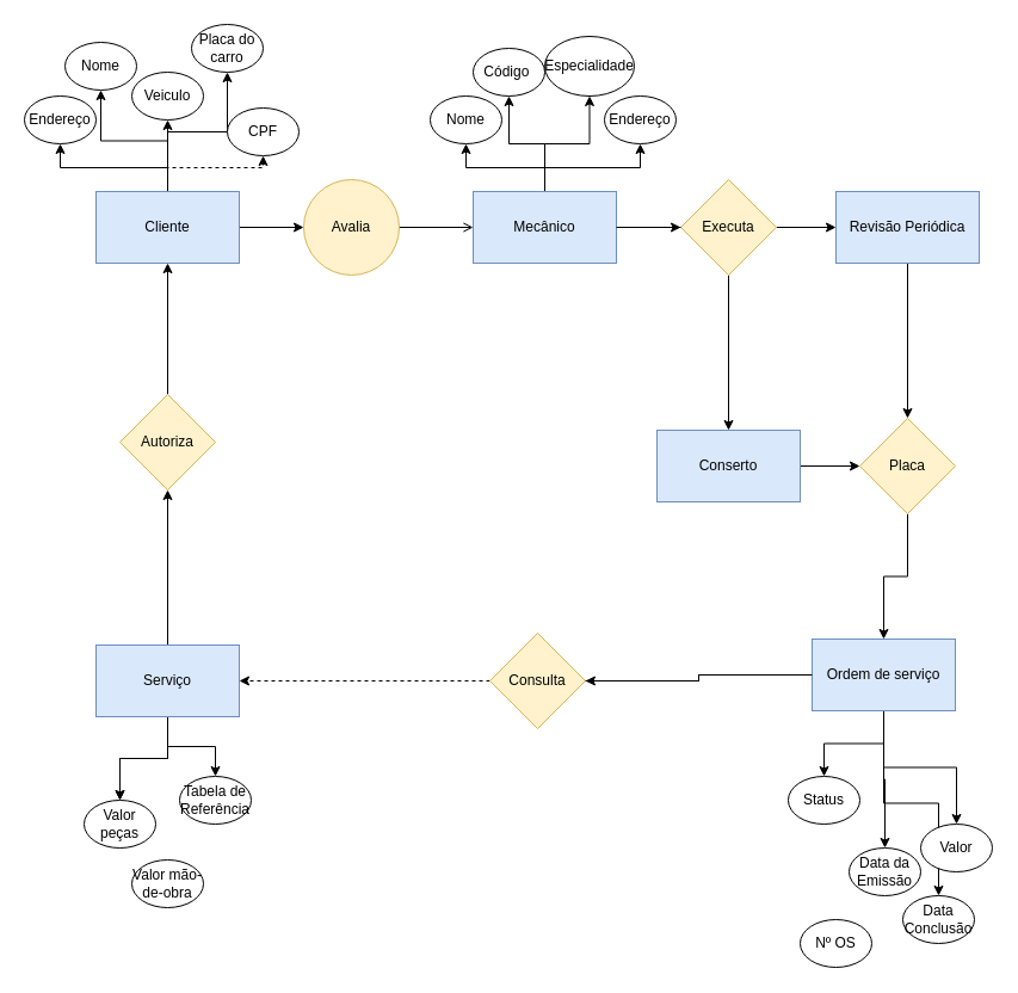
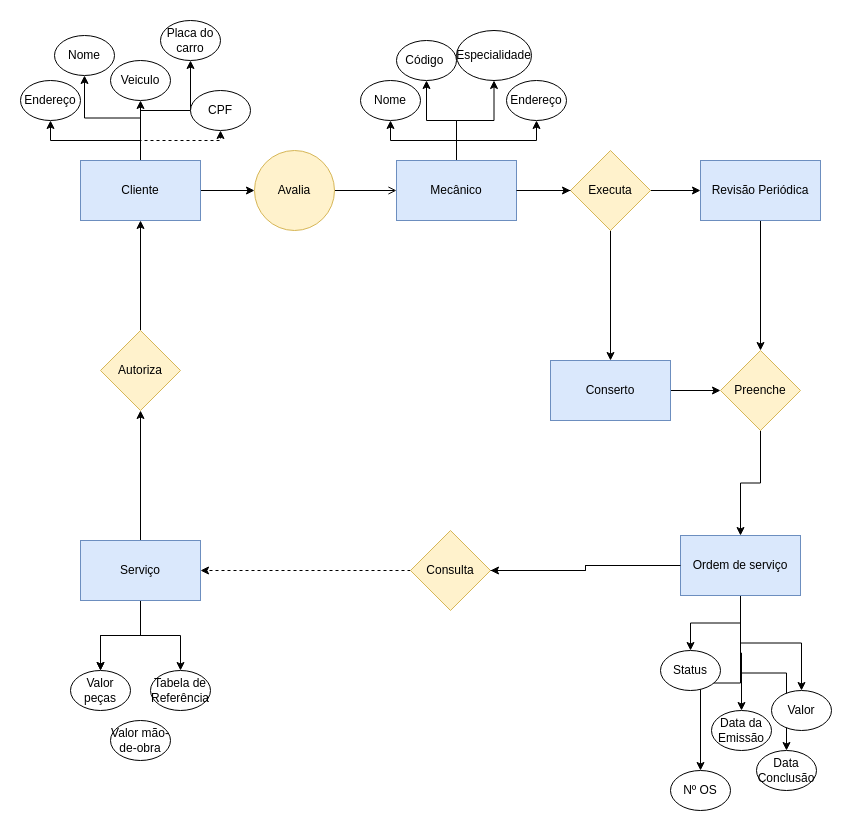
  <mxCell id="0" />
  <mxCell id="1" parent="0" />
  <mxCell id="2" value="" style="edgeStyle=orthogonalEdgeStyle;rounded=0;orthogonalLoop=1;jettySize=auto;html=1;" edge="1" parent="1" source="8" target="21"><mxGeometry relative="1" as="geometry" /></mxCell>
  <mxCell id="3" value="" style="edgeStyle=orthogonalEdgeStyle;rounded=0;orthogonalLoop=1;jettySize=auto;html=1;dashed=1;" edge="1" parent="1" source="8" target="22"><mxGeometry relative="1" as="geometry" /></mxCell>
  <mxCell id="4" value="" style="edgeStyle=orthogonalEdgeStyle;rounded=0;orthogonalLoop=1;jettySize=auto;html=1;" edge="1" parent="1" source="8" target="23"><mxGeometry relative="1" as="geometry" /></mxCell>
  <mxCell id="5" value="" style="edgeStyle=orthogonalEdgeStyle;rounded=0;orthogonalLoop=1;jettySize=auto;html=1;" edge="1" parent="1" source="8" target="28"><mxGeometry relative="1" as="geometry" /></mxCell>
  <mxCell id="6" value="" style="edgeStyle=orthogonalEdgeStyle;rounded=0;orthogonalLoop=1;jettySize=auto;html=1;" edge="1" parent="1" source="8" target="39"><mxGeometry relative="1" as="geometry" /></mxCell>
  <mxCell id="7" value="" style="edgeStyle=orthogonalEdgeStyle;rounded=0;orthogonalLoop=1;jettySize=auto;html=1;" edge="1" parent="1" source="8" target="40"><mxGeometry relative="1" as="geometry" /></mxCell>
  <mxCell id="8" value="Cliente" style="rounded=0;whiteSpace=wrap;html=1;fillColor=#dae8fc;strokeColor=#6c8ebf;" vertex="1" parent="1"><mxGeometry x="80" y="160" width="120" height="60" as="geometry" /></mxCell>
  <mxCell id="9" value="" style="edgeStyle=orthogonalEdgeStyle;rounded=0;orthogonalLoop=1;jettySize=auto;html=1;" edge="1" parent="1" source="13" target="49"><mxGeometry relative="1" as="geometry" /></mxCell>
  <mxCell id="10" value="" style="edgeStyle=orthogonalEdgeStyle;rounded=0;orthogonalLoop=1;jettySize=auto;html=1;" edge="1" parent="1" source="13" target="49"><mxGeometry relative="1" as="geometry" /></mxCell>
  <mxCell id="11" value="" style="edgeStyle=orthogonalEdgeStyle;rounded=0;orthogonalLoop=1;jettySize=auto;html=1;" edge="1" parent="1" source="13" target="53"><mxGeometry relative="1" as="geometry" /></mxCell>
  <mxCell id="12" style="edgeStyle=orthogonalEdgeStyle;rounded=0;orthogonalLoop=1;jettySize=auto;html=1;" edge="1" parent="1" source="13" target="51"><mxGeometry relative="1" as="geometry" /></mxCell>
  <mxCell id="13" value="Serviço" style="rounded=0;whiteSpace=wrap;html=1;fillColor=#dae8fc;strokeColor=#6c8ebf;" vertex="1" parent="1"><mxGeometry x="80" y="540" width="120" height="60" as="geometry" /></mxCell>
+ <mxCell id="14" value="" style="edgeStyle=orthogonalEdgeStyle;rounded=0;orthogonalLoop=1;jettySize=auto;html=1;" edge="1" parent="1" source="20" target="24"><mxGeometry relative="1" as="geometry" /></mxCell>
  <mxCell id="15" value="" style="edgeStyle=orthogonalEdgeStyle;rounded=0;orthogonalLoop=1;jettySize=auto;html=1;" edge="1" parent="1" source="20" target="25"><mxGeometry relative="1" as="geometry" /></mxCell>
  <mxCell id="16" value="" style="edgeStyle=orthogonalEdgeStyle;rounded=0;orthogonalLoop=1;jettySize=auto;html=1;" edge="1" parent="1" source="20" target="26"><mxGeometry relative="1" as="geometry" /></mxCell>
  <mxCell id="17" value="" style="edgeStyle=orthogonalEdgeStyle;rounded=0;orthogonalLoop=1;jettySize=auto;html=1;" edge="1" parent="1" source="20" target="47"><mxGeometry relative="1" as="geometry" /></mxCell>
  <mxCell id="18" value="" style="edgeStyle=orthogonalEdgeStyle;rounded=0;orthogonalLoop=1;jettySize=auto;html=1;" edge="1" parent="1" source="20" target="48"><mxGeometry relative="1" as="geometry" /></mxCell>
  <mxCell id="19" value="" style="edgeStyle=orthogonalEdgeStyle;rounded=0;orthogonalLoop=1;jettySize=auto;html=1;" edge="1" parent="1" source="20" target="58"><mxGeometry relative="1" as="geometry" /></mxCell>
  <mxCell id="20" value="Ordem de serviço" style="rounded=0;whiteSpace=wrap;html=1;fillColor=#dae8fc;strokeColor=#6c8ebf;" vertex="1" parent="1"><mxGeometry x="680" y="535" width="120" height="60" as="geometry" /></mxCell>
  <mxCell id="21" value="Nome" style="ellipse;whiteSpace=wrap;html=1;rounded=0;" vertex="1" parent="1"><mxGeometry x="54" y="35" width="60" height="40" as="geometry" /></mxCell>
  <mxCell id="22" value="CPF" style="ellipse;whiteSpace=wrap;html=1;rounded=0;" vertex="1" parent="1"><mxGeometry x="190" y="90" width="60" height="40" as="geometry" /></mxCell>
  <mxCell id="23" value="Endereço" style="ellipse;whiteSpace=wrap;html=1;rounded=0;" vertex="1" parent="1"><mxGeometry x="20" y="80" width="60" height="40" as="geometry" /></mxCell>
  <mxCell id="24" value="Nº OS" style="ellipse;whiteSpace=wrap;html=1;rounded=0;" vertex="1" parent="1"><mxGeometry x="670" y="770" width="60" height="40" as="geometry" /></mxCell>
  <mxCell id="25" value="Data da Emissão" style="ellipse;whiteSpace=wrap;html=1;rounded=0;" vertex="1" parent="1"><mxGeometry x="711" y="710" width="60" height="40" as="geometry" /></mxCell>
  <mxCell id="26" value="Valor" style="ellipse;whiteSpace=wrap;html=1;rounded=0;" vertex="1" parent="1"><mxGeometry x="771" y="690" width="60" height="40" as="geometry" /></mxCell>
  <mxCell id="27" value="" style="edgeStyle=orthogonalEdgeStyle;rounded=0;orthogonalLoop=1;jettySize=auto;html=1;endArrow=open;" edge="1" parent="1" source="28" target="34"><mxGeometry relative="1" as="geometry" /></mxCell>
  <mxCell id="28" value="Avalia" style="ellipse;whiteSpace=wrap;html=1;fillColor=#fff2cc;strokeColor=#d6b656;" vertex="1" parent="1"><mxGeometry x="254" y="150" width="80" height="80" as="geometry" /></mxCell>
  <mxCell id="29" value="" style="edgeStyle=orthogonalEdgeStyle;rounded=0;orthogonalLoop=1;jettySize=auto;html=1;" edge="1" parent="1" source="34" target="35"><mxGeometry relative="1" as="geometry" /></mxCell>
  <mxCell id="30" value="" style="edgeStyle=orthogonalEdgeStyle;rounded=0;orthogonalLoop=1;jettySize=auto;html=1;" edge="1" parent="1" source="34" target="36"><mxGeometry relative="1" as="geometry" /></mxCell>
  <mxCell id="31" value="" style="edgeStyle=orthogonalEdgeStyle;rounded=0;orthogonalLoop=1;jettySize=auto;html=1;" edge="1" parent="1" source="34" target="37"><mxGeometry relative="1" as="geometry" /></mxCell>
  <mxCell id="32" value="" style="edgeStyle=orthogonalEdgeStyle;rounded=0;orthogonalLoop=1;jettySize=auto;html=1;" edge="1" parent="1" source="34" target="38"><mxGeometry relative="1" as="geometry" /></mxCell>
  <mxCell id="33" value="" style="edgeStyle=orthogonalEdgeStyle;rounded=0;orthogonalLoop=1;jettySize=auto;html=1;" edge="1" parent="1" source="34" target="54"><mxGeometry relative="1" as="geometry" /></mxCell>
  <mxCell id="34" value="Mecânico" style="whiteSpace=wrap;html=1;rounded=0;fillColor=#dae8fc;strokeColor=#6c8ebf;" vertex="1" parent="1"><mxGeometry x="396" y="160" width="120" height="60" as="geometry" /></mxCell>
  <mxCell id="35" value="Nome" style="ellipse;whiteSpace=wrap;html=1;rounded=0;" vertex="1" parent="1"><mxGeometry x="360" y="80" width="60" height="40" as="geometry" /></mxCell>
  <mxCell id="36" value="Código&amp;nbsp;" style="ellipse;whiteSpace=wrap;html=1;rounded=0;" vertex="1" parent="1"><mxGeometry x="396" y="40" width="60" height="40" as="geometry" /></mxCell>
  <mxCell id="37" value="Especialidade" style="ellipse;whiteSpace=wrap;html=1;rounded=0;" vertex="1" parent="1"><mxGeometry x="456" y="30" width="75" height="50" as="geometry" /></mxCell>
  <mxCell id="38" value="Endereço" style="ellipse;whiteSpace=wrap;html=1;rounded=0;" vertex="1" parent="1"><mxGeometry x="506" y="80" width="60" height="40" as="geometry" /></mxCell>
  <mxCell id="39" value="Veiculo" style="ellipse;whiteSpace=wrap;html=1;rounded=0;" vertex="1" parent="1"><mxGeometry x="110" y="60" width="60" height="40" as="geometry" /></mxCell>
  <mxCell id="40" value="Placa do carro" style="ellipse;whiteSpace=wrap;html=1;rounded=0;" vertex="1" parent="1"><mxGeometry x="160" y="20" width="60" height="40" as="geometry" /></mxCell>
  <mxCell id="41" value="" style="edgeStyle=orthogonalEdgeStyle;rounded=0;orthogonalLoop=1;jettySize=auto;html=1;" edge="1" parent="1" source="54" target="44"><mxGeometry relative="1" as="geometry" /></mxCell>
  <mxCell id="42" value="" style="edgeStyle=orthogonalEdgeStyle;rounded=0;orthogonalLoop=1;jettySize=auto;html=1;" edge="1" parent="1" source="54" target="46"><mxGeometry relative="1" as="geometry" /></mxCell>
  <mxCell id="43" style="edgeStyle=orthogonalEdgeStyle;rounded=0;orthogonalLoop=1;jettySize=auto;html=1;" edge="1" parent="1" source="44" target="57"><mxGeometry relative="1" as="geometry" /></mxCell>
  <mxCell id="44" value="Revisão Periódica" style="whiteSpace=wrap;html=1;fillColor=#dae8fc;strokeColor=#6c8ebf;rounded=0;" vertex="1" parent="1"><mxGeometry x="700" y="160" width="120" height="60" as="geometry" /></mxCell>
  <mxCell id="45" value="" style="edgeStyle=orthogonalEdgeStyle;rounded=0;orthogonalLoop=1;jettySize=auto;html=1;" edge="1" parent="1" source="46" target="57"><mxGeometry relative="1" as="geometry" /></mxCell>
  <mxCell id="46" value="Conserto" style="whiteSpace=wrap;html=1;fillColor=#dae8fc;strokeColor=#6c8ebf;rounded=0;" vertex="1" parent="1"><mxGeometry x="550" y="360" width="120" height="60" as="geometry" /></mxCell>
  <mxCell id="47" value="Status" style="ellipse;whiteSpace=wrap;html=1;rounded=0;" vertex="1" parent="1"><mxGeometry x="660" y="650" width="60" height="40" as="geometry" /></mxCell>
  <mxCell id="48" value="Data Conclusão" style="ellipse;whiteSpace=wrap;html=1;rounded=0;" vertex="1" parent="1"><mxGeometry x="756" y="750" width="60" height="40" as="geometry" /></mxCell>
  <mxCell id="49" value="Valor peças" style="ellipse;whiteSpace=wrap;html=1;rounded=0;" vertex="1" parent="1"><mxGeometry x="70" y="670" width="60" height="40" as="geometry" /></mxCell>
  <mxCell id="50" style="edgeStyle=orthogonalEdgeStyle;rounded=0;orthogonalLoop=1;jettySize=auto;html=1;" edge="1" parent="1" source="51" target="8"><mxGeometry relative="1" as="geometry" /></mxCell>
  <mxCell id="51" value="Autoriza" style="rhombus;whiteSpace=wrap;html=1;rounded=0;fillColor=#fff2cc;strokeColor=#d6b656;" vertex="1" parent="1"><mxGeometry x="100" y="330" width="80" height="80" as="geometry" /></mxCell>
  <mxCell id="52" style="edgeStyle=orthogonalEdgeStyle;rounded=0;orthogonalLoop=1;jettySize=auto;html=1;exitX=0;exitY=0.5;exitDx=0;exitDy=0;entryX=1;entryY=0.5;entryDx=0;entryDy=0;dashed=1;" edge="1" parent="1" source="58" target="13"><mxGeometry relative="1" as="geometry" /></mxCell>
- <mxCell id="53" value="Tabela de Referência" style="ellipse;whiteSpace=wrap;html=1;rounded=0;" vertex="1" parent="1"><mxGeometry x="150" y="650" width="60" height="40" as="geometry" /></mxCell>
+ <mxCell id="53" value="Tabela de Referência" style="ellipse;whiteSpace=wrap;html=1;rounded=0;" vertex="1" parent="1"><mxGeometry x="150" y="670" width="60" height="40" as="geometry" /></mxCell>
  <mxCell id="54" value="Executa" style="rhombus;whiteSpace=wrap;html=1;fillColor=#fff2cc;strokeColor=#d6b656;rounded=0;" vertex="1" parent="1"><mxGeometry x="570" y="150" width="80" height="80" as="geometry" /></mxCell>
  <mxCell id="55" value="" style="edgeStyle=orthogonalEdgeStyle;rounded=0;orthogonalLoop=1;jettySize=auto;html=1;endArrow=none;" edge="1" parent="1" source="34" target="54"><mxGeometry relative="1" as="geometry"><mxPoint x="540" y="190" as="sourcePoint" /><mxPoint x="680" y="460" as="targetPoint" /></mxGeometry></mxCell>
  <mxCell id="56" value="" style="edgeStyle=orthogonalEdgeStyle;rounded=0;orthogonalLoop=1;jettySize=auto;html=1;" edge="1" parent="1" source="57" target="20"><mxGeometry relative="1" as="geometry" /></mxCell>
- <mxCell id="57" value="Placa" style="rhombus;whiteSpace=wrap;html=1;fillColor=#fff2cc;strokeColor=#d6b656;rounded=0;" vertex="1" parent="1"><mxGeometry x="720" y="350" width="80" height="80" as="geometry" /></mxCell>
+ <mxCell id="57" value="Preenche" style="rhombus;whiteSpace=wrap;html=1;fillColor=#fff2cc;strokeColor=#d6b656;rounded=0;" vertex="1" parent="1"><mxGeometry x="720" y="350" width="80" height="80" as="geometry" /></mxCell>
  <mxCell id="58" value="Consulta" style="rhombus;whiteSpace=wrap;html=1;rounded=0;fillColor=#fff2cc;strokeColor=#d6b656;" vertex="1" parent="1"><mxGeometry x="410" y="530" width="80" height="80" as="geometry" /></mxCell>
  <mxCell id="59" value="" style="edgeStyle=orthogonalEdgeStyle;rounded=0;orthogonalLoop=1;jettySize=auto;html=1;endArrow=none;" edge="1" parent="1" source="20" target="58"><mxGeometry relative="1" as="geometry"><mxPoint x="700" y="570" as="sourcePoint" /><mxPoint x="140" y="410" as="targetPoint" /></mxGeometry></mxCell>
  <mxCell id="60" value="Valor mão-de-obra" style="ellipse;whiteSpace=wrap;html=1;rounded=0;" vertex="1" parent="1"><mxGeometry x="110" y="720" width="60" height="40" as="geometry" /></mxCell>
